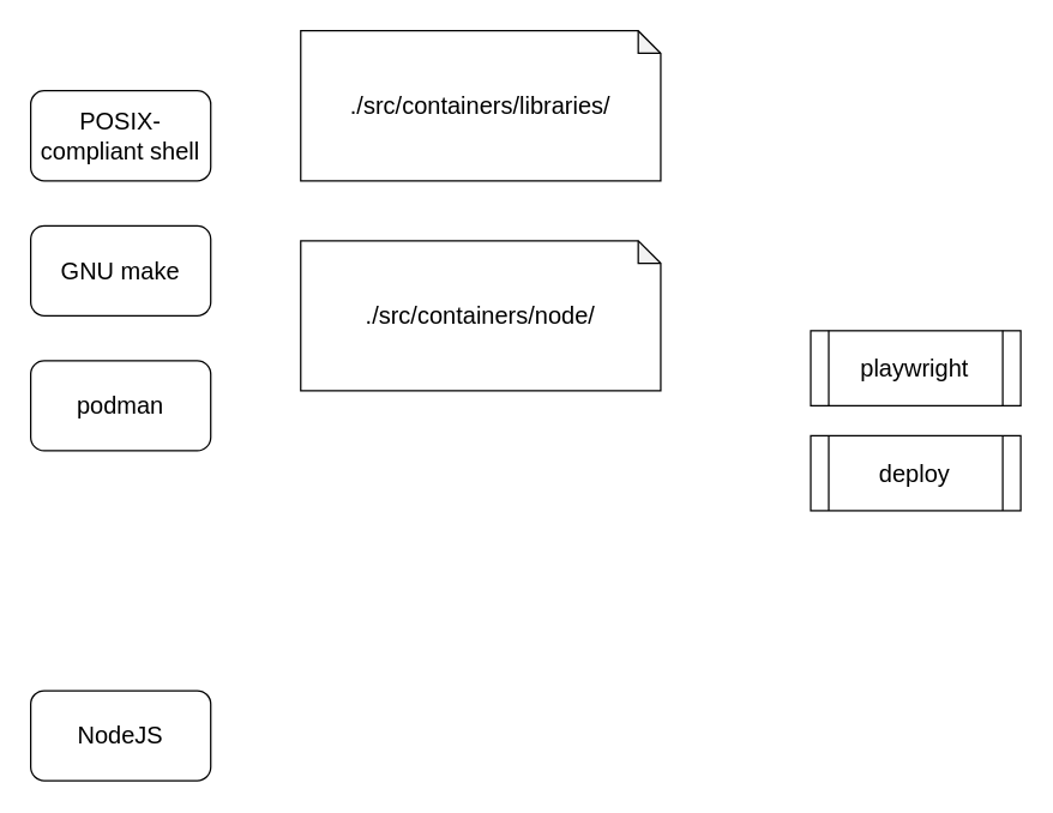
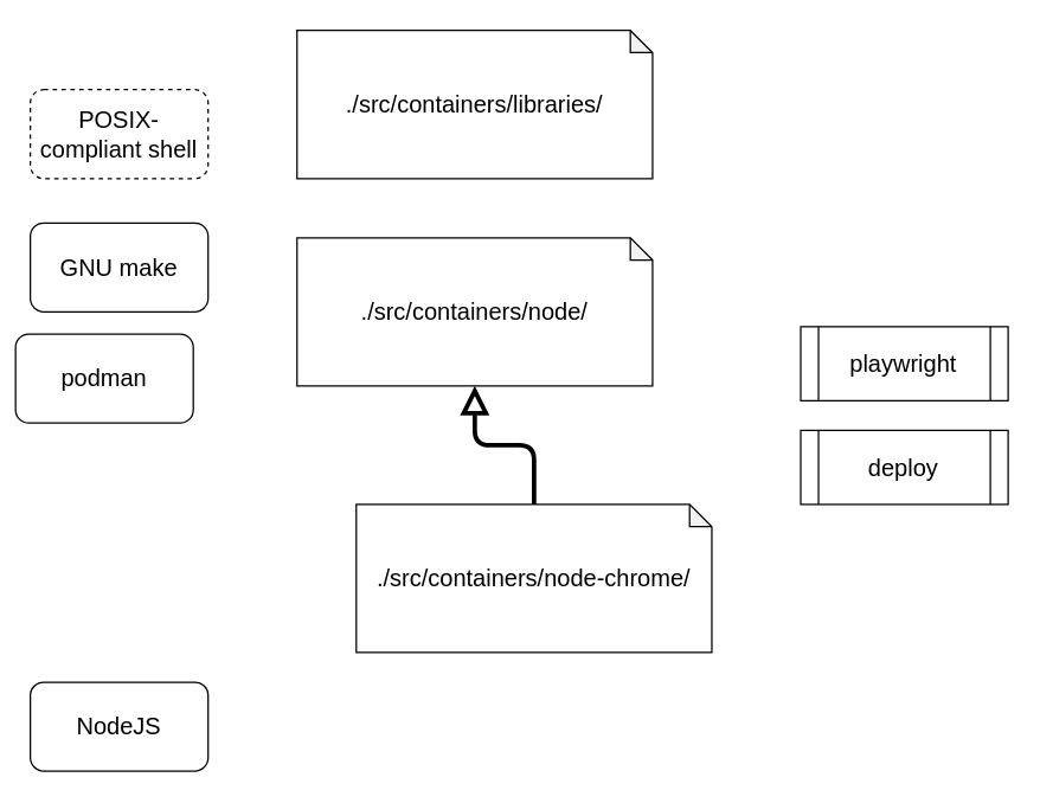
  <mxCell id="0" />
  <mxCell id="1" parent="0" />
- <mxCell id="2" value="POSIX-compliant shell" style="rounded=1;whiteSpace=wrap;html=1;fontSize=16;" vertex="1" parent="1"><mxGeometry x="20" y="60" width="120" height="60" as="geometry" /></mxCell>
+ <mxCell id="2" value="POSIX-compliant shell" style="rounded=1;whiteSpace=wrap;html=1;fontSize=16;dashed=1;" vertex="1" parent="1"><mxGeometry x="20" y="60" width="120" height="60" as="geometry" /></mxCell>
  <mxCell id="3" value="GNU make" style="rounded=1;whiteSpace=wrap;html=1;fontSize=16;" vertex="1" parent="1"><mxGeometry x="20" y="150" width="120" height="60" as="geometry" /></mxCell>
  <mxCell id="4" value="NodeJS" style="rounded=1;whiteSpace=wrap;html=1;fontSize=16;" vertex="1" parent="1"><mxGeometry x="20" y="460" width="120" height="60" as="geometry" /></mxCell>
- <mxCell id="5" value="podman" style="rounded=1;whiteSpace=wrap;html=1;fontSize=16;" vertex="1" parent="1"><mxGeometry x="20" y="240" width="120" height="60" as="geometry" /></mxCell>
+ <mxCell id="5" value="podman" style="rounded=1;whiteSpace=wrap;html=1;fontSize=16;" vertex="1" parent="1"><mxGeometry x="10" y="225" width="120" height="60" as="geometry" /></mxCell>
  <mxCell id="6" value="playwright" style="shape=process;whiteSpace=wrap;html=1;backgroundOutline=1;fontSize=16;size=0.089;" vertex="1" parent="1"><mxGeometry x="540" y="220" width="140" height="50" as="geometry" /></mxCell>
  <mxCell id="7" value="./src/containers/node/" style="shape=note;whiteSpace=wrap;html=1;backgroundOutline=1;darkOpacity=0.05;fontSize=16;size=15;" vertex="1" parent="1"><mxGeometry x="200" y="160" width="240" height="100" as="geometry" /></mxCell>
+ <mxCell id="8" style="edgeStyle=orthogonalEdgeStyle;html=1;entryX=0.5;entryY=1;entryDx=0;entryDy=0;entryPerimeter=0;fontSize=16;endArrow=block;endFill=0;strokeWidth=3;endSize=12;startSize=12;jumpSize=12;" edge="1" parent="1" source="9" target="7"><mxGeometry relative="1" as="geometry" /></mxCell>
+ <mxCell id="9" value="./src/containers/node-chrome/" style="shape=note;whiteSpace=wrap;html=1;backgroundOutline=1;darkOpacity=0.05;fontSize=16;size=15;" vertex="1" parent="1"><mxGeometry x="240" y="340" width="240" height="100" as="geometry" /></mxCell>
  <mxCell id="10" value="deploy" style="shape=process;whiteSpace=wrap;html=1;backgroundOutline=1;fontSize=16;size=0.089;" vertex="1" parent="1"><mxGeometry x="540" y="290" width="140" height="50" as="geometry" /></mxCell>
  <mxCell id="11" value="./src/containers/libraries/" style="shape=note;whiteSpace=wrap;html=1;backgroundOutline=1;darkOpacity=0.05;fontSize=16;size=15;" vertex="1" parent="1"><mxGeometry x="200" y="20" width="240" height="100" as="geometry" /></mxCell>
